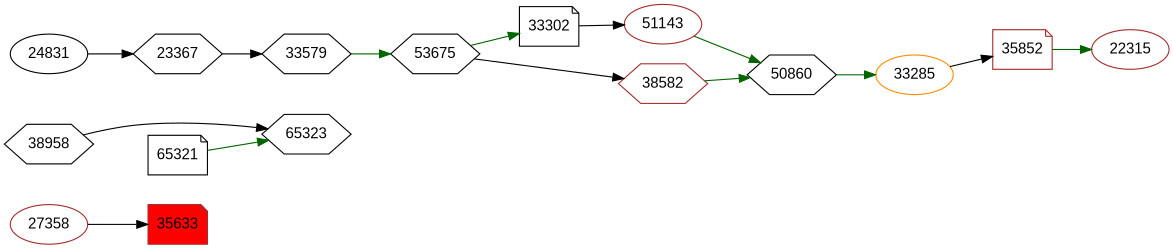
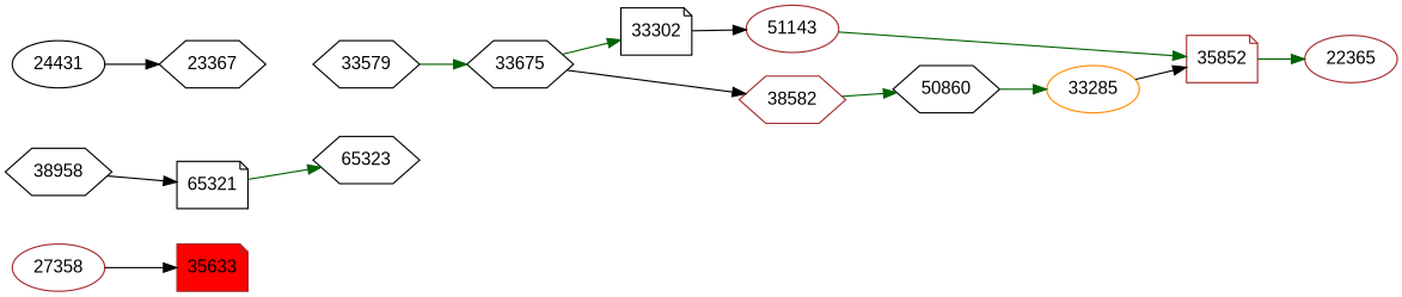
  strict digraph {
    fontname="Liberation Sans"
    rankdir=LR
    node [color=black fontname="Liberation Sans" shape=hexagon]
    edge [color=black fontname="Liberation Sans"]
    n1 [color=brown fillcolor=red label=35633 shape=note style=filled]
    n2 [color=brown label=27358 shape=ellipse]
    n3 [label=65323]
    n4 [label=65321 shape=note]
    n5 [label=38958]
-   n6 [color=brown label=22315 shape=ellipse]
+   n6 [color=brown label=22365 shape=ellipse]
    n7 [color=brown label=35852 shape=note]
    n8 [color=darkorange label=33285 shape=ellipse]
    n9 [color=brown label=51143 shape=ellipse]
    n10 [label=50860]
    n11 [label=33302 shape=note]
    n12 [color=brown label=38582]
-   n13 [label=53675]
+   n13 [label=33675]
    n14 [label=33579]
    n15 [label=23367]
-   n16 [label=24831 shape=ellipse]
+   n16 [label=24431 shape=ellipse]
    n2 -> n1
    n4 -> n3 [color=darkgreen]
-   n5 -> n3
+   n5 -> n4
    n7 -> n6 [color=darkgreen]
    n8 -> n7
-   n9 -> n10 [color=darkgreen]
+   n9 -> n7 [color=darkgreen]
    n10 -> n8 [color=darkgreen]
    n11 -> n9
    n12 -> n10 [color=darkgreen]
    n13 -> n11 [color=darkgreen]
    n13 -> n12
    n14 -> n13 [color=darkgreen]
-   n15 -> n14
    n16 -> n15
  }
